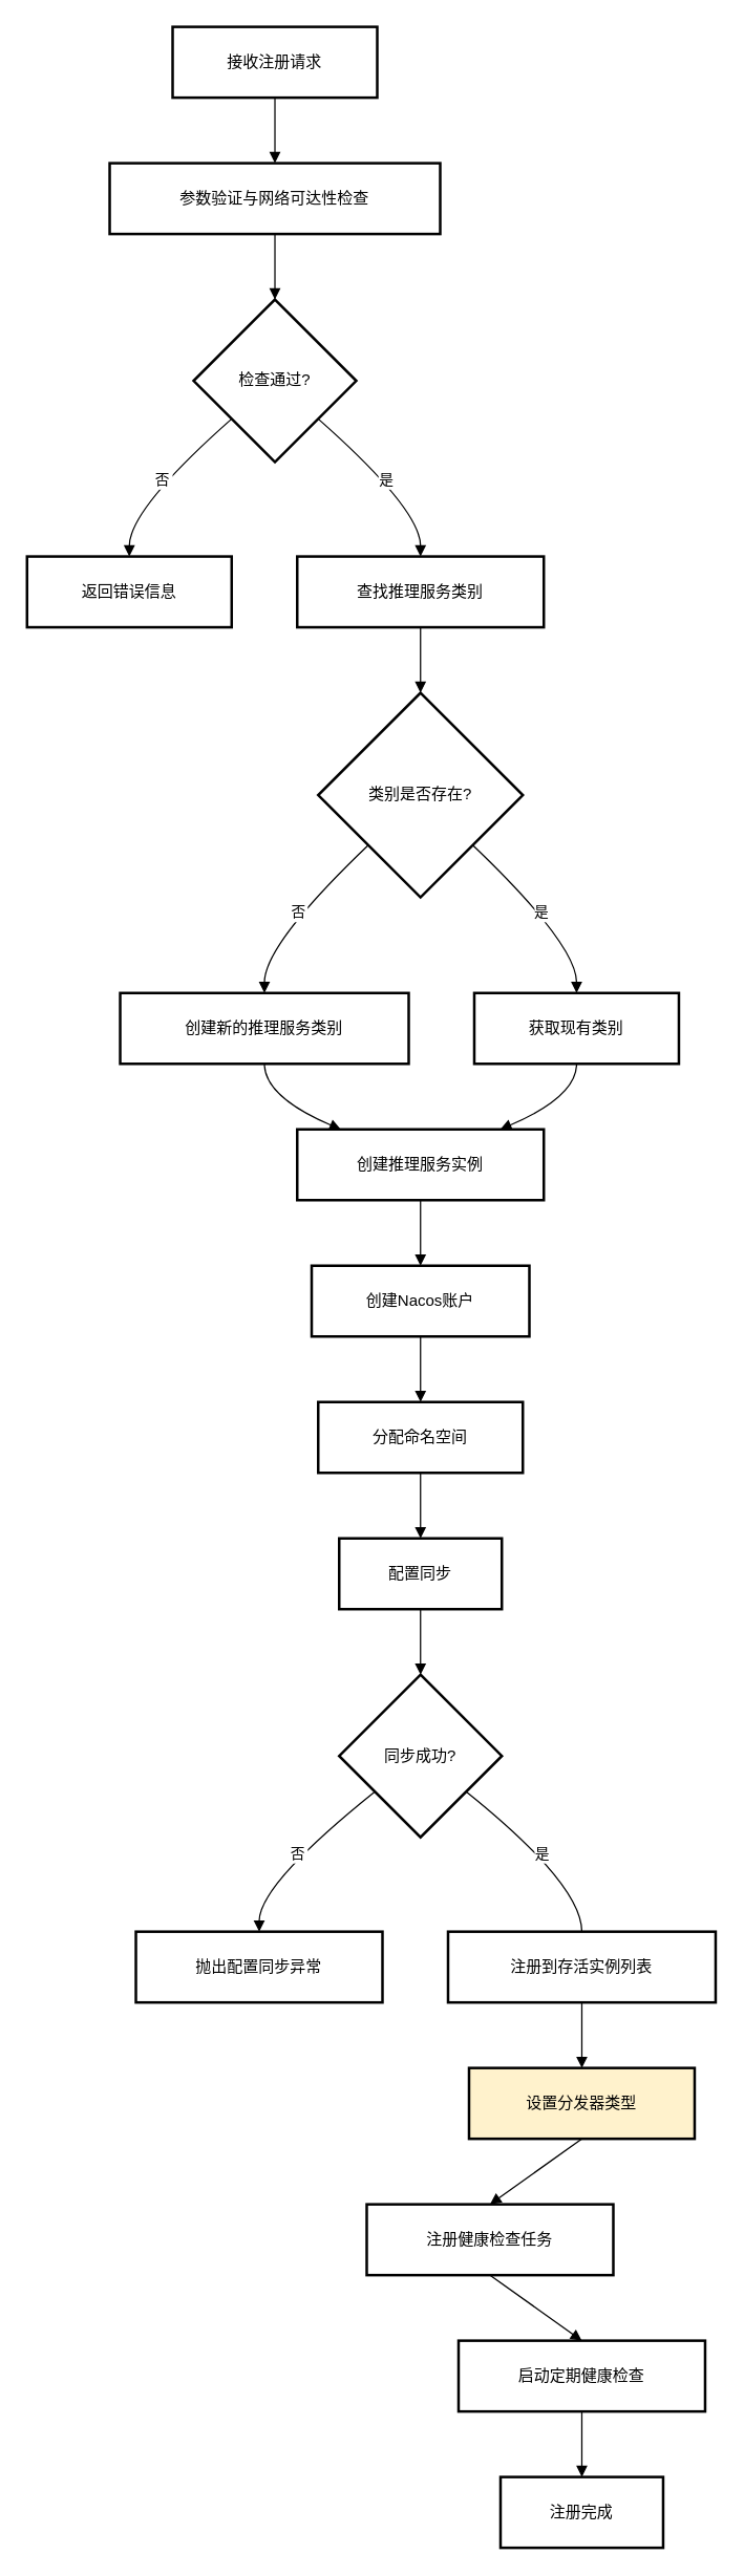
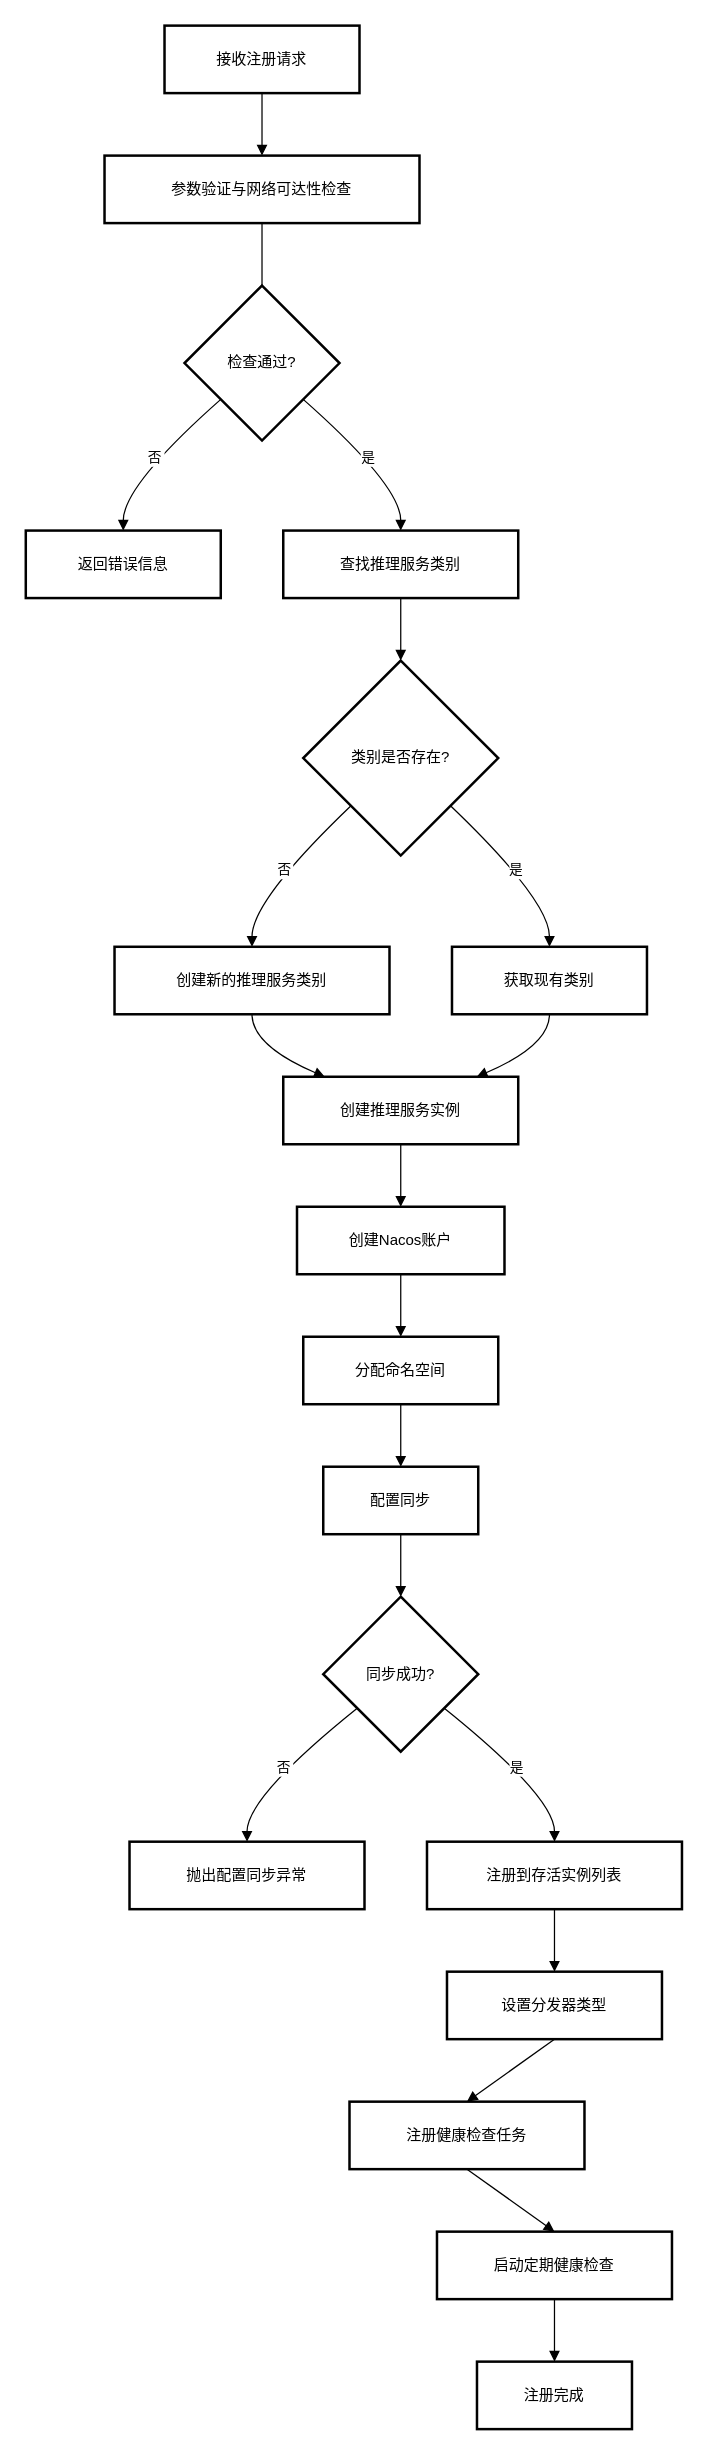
  <mxCell id="0" />
  <mxCell id="1" parent="0" />
  <mxCell id="2" value="接收注册请求" style="whiteSpace=wrap;strokeWidth=2;" vertex="1" parent="1"><mxGeometry x="131" y="20" width="156" height="54" as="geometry" /></mxCell>
  <mxCell id="3" value="参数验证与网络可达性检查" style="whiteSpace=wrap;strokeWidth=2;" vertex="1" parent="1"><mxGeometry x="83" y="124" width="252" height="54" as="geometry" /></mxCell>
  <mxCell id="4" value="检查通过?" style="rhombus;strokeWidth=2;whiteSpace=wrap;" vertex="1" parent="1"><mxGeometry x="147" y="228" width="124" height="124" as="geometry" /></mxCell>
  <mxCell id="5" value="返回错误信息" style="whiteSpace=wrap;strokeWidth=2;" vertex="1" parent="1"><mxGeometry x="20" y="424" width="156" height="54" as="geometry" /></mxCell>
  <mxCell id="6" value="查找推理服务类别" style="whiteSpace=wrap;strokeWidth=2;" vertex="1" parent="1"><mxGeometry x="226" y="424" width="188" height="54" as="geometry" /></mxCell>
  <mxCell id="7" value="类别是否存在?" style="rhombus;strokeWidth=2;whiteSpace=wrap;" vertex="1" parent="1"><mxGeometry x="242" y="528" width="156" height="156" as="geometry" /></mxCell>
  <mxCell id="8" value="创建新的推理服务类别" style="whiteSpace=wrap;strokeWidth=2;" vertex="1" parent="1"><mxGeometry x="91" y="757" width="220" height="54" as="geometry" /></mxCell>
  <mxCell id="9" value="获取现有类别" style="whiteSpace=wrap;strokeWidth=2;" vertex="1" parent="1"><mxGeometry x="361" y="757" width="156" height="54" as="geometry" /></mxCell>
  <mxCell id="10" value="创建推理服务实例" style="whiteSpace=wrap;strokeWidth=2;" vertex="1" parent="1"><mxGeometry x="226" y="861" width="188" height="54" as="geometry" /></mxCell>
  <mxCell id="11" value="创建Nacos账户" style="whiteSpace=wrap;strokeWidth=2;" vertex="1" parent="1"><mxGeometry x="237" y="965" width="166" height="54" as="geometry" /></mxCell>
  <mxCell id="12" value="分配命名空间" style="whiteSpace=wrap;strokeWidth=2;" vertex="1" parent="1"><mxGeometry x="242" y="1069" width="156" height="54" as="geometry" /></mxCell>
  <mxCell id="13" value="配置同步" style="whiteSpace=wrap;strokeWidth=2;" vertex="1" parent="1"><mxGeometry x="258" y="1173" width="124" height="54" as="geometry" /></mxCell>
  <mxCell id="14" value="同步成功?" style="rhombus;strokeWidth=2;whiteSpace=wrap;" vertex="1" parent="1"><mxGeometry x="258" y="1277" width="124" height="124" as="geometry" /></mxCell>
  <mxCell id="15" value="抛出配置同步异常" style="whiteSpace=wrap;strokeWidth=2;" vertex="1" parent="1"><mxGeometry x="103" y="1473" width="188" height="54" as="geometry" /></mxCell>
  <mxCell id="16" value="注册到存活实例列表" style="whiteSpace=wrap;strokeWidth=2;" vertex="1" parent="1"><mxGeometry x="341" y="1473" width="204" height="54" as="geometry" /></mxCell>
- <mxCell id="17" value="设置分发器类型" style="whiteSpace=wrap;strokeWidth=2;fillColor=#fff2cc;" vertex="1" parent="1"><mxGeometry x="357" y="1577" width="172" height="54" as="geometry" /></mxCell>
+ <mxCell id="17" value="设置分发器类型" style="whiteSpace=wrap;strokeWidth=2;" vertex="1" parent="1"><mxGeometry x="357" y="1577" width="172" height="54" as="geometry" /></mxCell>
  <mxCell id="18" value="注册健康检查任务" style="whiteSpace=wrap;strokeWidth=2;" vertex="1" parent="1"><mxGeometry x="279" y="1681" width="188" height="54" as="geometry" /></mxCell>
  <mxCell id="19" value="启动定期健康检查" style="whiteSpace=wrap;strokeWidth=2;" vertex="1" parent="1"><mxGeometry x="349" y="1785" width="188" height="54" as="geometry" /></mxCell>
  <mxCell id="20" value="注册完成" style="whiteSpace=wrap;strokeWidth=2;" vertex="1" parent="1"><mxGeometry x="381" y="1889" width="124" height="54" as="geometry" /></mxCell>
  <mxCell id="21" value="" style="curved=1;startArrow=none;endArrow=block;exitX=0.5;exitY=1;entryX=0.5;entryY=0;rounded=0;" edge="1" parent="1" source="2" target="3"><mxGeometry relative="1" as="geometry"><Array as="points" /></mxGeometry></mxCell>
- <mxCell id="22" value="" style="curved=1;startArrow=none;endArrow=block;exitX=0.5;exitY=1;entryX=0.5;entryY=0;rounded=0;" edge="1" parent="1" source="3" target="4"><mxGeometry relative="1" as="geometry"><Array as="points" /></mxGeometry></mxCell>
+ <mxCell id="22" value="" style="curved=1;startArrow=none;endArrow=none;exitX=0.5;exitY=1;entryX=0.5;entryY=0;rounded=0;" edge="1" parent="1" source="3" target="4"><mxGeometry relative="1" as="geometry"><Array as="points" /></mxGeometry></mxCell>
  <mxCell id="23" value="否" style="curved=1;startArrow=none;endArrow=block;exitX=0;exitY=0.94;entryX=0.5;entryY=0.01;rounded=0;" edge="1" parent="1" source="4" target="5"><mxGeometry relative="1" as="geometry"><Array as="points"><mxPoint x="98" y="388" /></Array></mxGeometry></mxCell>
  <mxCell id="24" value="是" style="curved=1;startArrow=none;endArrow=block;exitX=1;exitY=0.94;entryX=0.5;entryY=0.01;rounded=0;" edge="1" parent="1" source="4" target="6"><mxGeometry relative="1" as="geometry"><Array as="points"><mxPoint x="320" y="388" /></Array></mxGeometry></mxCell>
  <mxCell id="25" value="" style="curved=1;startArrow=none;endArrow=block;exitX=0.5;exitY=1.01;entryX=0.5;entryY=0;rounded=0;" edge="1" parent="1" source="6" target="7"><mxGeometry relative="1" as="geometry"><Array as="points" /></mxGeometry></mxCell>
  <mxCell id="26" value="否" style="curved=1;startArrow=none;endArrow=block;exitX=0;exitY=0.98;entryX=0.5;entryY=-0.01;rounded=0;" edge="1" parent="1" source="7" target="8"><mxGeometry relative="1" as="geometry"><Array as="points"><mxPoint x="201" y="720" /></Array></mxGeometry></mxCell>
  <mxCell id="27" value="是" style="curved=1;startArrow=none;endArrow=block;exitX=1;exitY=0.98;entryX=0.5;entryY=-0.01;rounded=0;" edge="1" parent="1" source="7" target="9"><mxGeometry relative="1" as="geometry"><Array as="points"><mxPoint x="439" y="720" /></Array></mxGeometry></mxCell>
  <mxCell id="28" value="" style="curved=1;startArrow=none;endArrow=block;exitX=0.5;exitY=0.99;entryX=0.17;entryY=-0.01;rounded=0;" edge="1" parent="1" source="8" target="10"><mxGeometry relative="1" as="geometry"><Array as="points"><mxPoint x="201" y="836" /></Array></mxGeometry></mxCell>
  <mxCell id="29" value="" style="curved=1;startArrow=none;endArrow=block;exitX=0.5;exitY=0.99;entryX=0.83;entryY=-0.01;rounded=0;" edge="1" parent="1" source="9" target="10"><mxGeometry relative="1" as="geometry"><Array as="points"><mxPoint x="439" y="836" /></Array></mxGeometry></mxCell>
  <mxCell id="30" value="" style="curved=1;startArrow=none;endArrow=block;exitX=0.5;exitY=0.99;entryX=0.5;entryY=-0.01;rounded=0;" edge="1" parent="1" source="10" target="11"><mxGeometry relative="1" as="geometry"><Array as="points" /></mxGeometry></mxCell>
  <mxCell id="31" value="" style="curved=1;startArrow=none;endArrow=block;exitX=0.5;exitY=0.99;entryX=0.5;entryY=-0.01;rounded=0;" edge="1" parent="1" source="11" target="12"><mxGeometry relative="1" as="geometry"><Array as="points" /></mxGeometry></mxCell>
  <mxCell id="32" value="" style="curved=1;startArrow=none;endArrow=block;exitX=0.5;exitY=0.99;entryX=0.5;entryY=-0.01;rounded=0;" edge="1" parent="1" source="12" target="13"><mxGeometry relative="1" as="geometry"><Array as="points" /></mxGeometry></mxCell>
  <mxCell id="33" value="" style="curved=1;startArrow=none;endArrow=block;exitX=0.5;exitY=0.99;entryX=0.5;entryY=0;rounded=0;" edge="1" parent="1" source="13" target="14"><mxGeometry relative="1" as="geometry"><Array as="points" /></mxGeometry></mxCell>
  <mxCell id="34" value="否" style="curved=1;startArrow=none;endArrow=block;exitX=0;exitY=0.89;entryX=0.5;entryY=0;rounded=0;" edge="1" parent="1" source="14" target="15"><mxGeometry relative="1" as="geometry"><Array as="points"><mxPoint x="197" y="1437" /></Array></mxGeometry></mxCell>
- <mxCell id="35" value="是" style="curved=1;startArrow=none;endArrow=none;exitX=1;exitY=0.89;entryX=0.5;entryY=0;rounded=0;" edge="1" parent="1" source="14" target="16"><mxGeometry relative="1" as="geometry"><Array as="points"><mxPoint x="443" y="1437" /></Array></mxGeometry></mxCell>
+ <mxCell id="35" value="是" style="curved=1;startArrow=none;endArrow=block;exitX=1;exitY=0.89;entryX=0.5;entryY=0;rounded=0;" edge="1" parent="1" source="14" target="16"><mxGeometry relative="1" as="geometry"><Array as="points"><mxPoint x="443" y="1437" /></Array></mxGeometry></mxCell>
  <mxCell id="36" value="" style="curved=1;startArrow=none;endArrow=block;exitX=0.5;exitY=1;entryX=0.5;entryY=0;rounded=0;" edge="1" parent="1" source="16" target="17"><mxGeometry relative="1" as="geometry"><Array as="points" /></mxGeometry></mxCell>
  <mxCell id="37" value="" style="curved=1;startArrow=none;endArrow=block;exitX=0.5;exitY=1;entryX=0.5;entryY=0;rounded=0;" edge="1" parent="1" source="17" target="18"><mxGeometry relative="1" as="geometry"><Array as="points" /></mxGeometry></mxCell>
  <mxCell id="38" value="" style="curved=1;startArrow=none;endArrow=block;exitX=0.5;exitY=1;entryX=0.5;entryY=0;rounded=0;" edge="1" parent="1" source="18" target="19"><mxGeometry relative="1" as="geometry"><Array as="points" /></mxGeometry></mxCell>
  <mxCell id="39" value="" style="curved=1;startArrow=none;endArrow=block;exitX=0.5;exitY=1;entryX=0.5;entryY=0;rounded=0;" edge="1" parent="1" source="19" target="20"><mxGeometry relative="1" as="geometry"><Array as="points" /></mxGeometry></mxCell>
